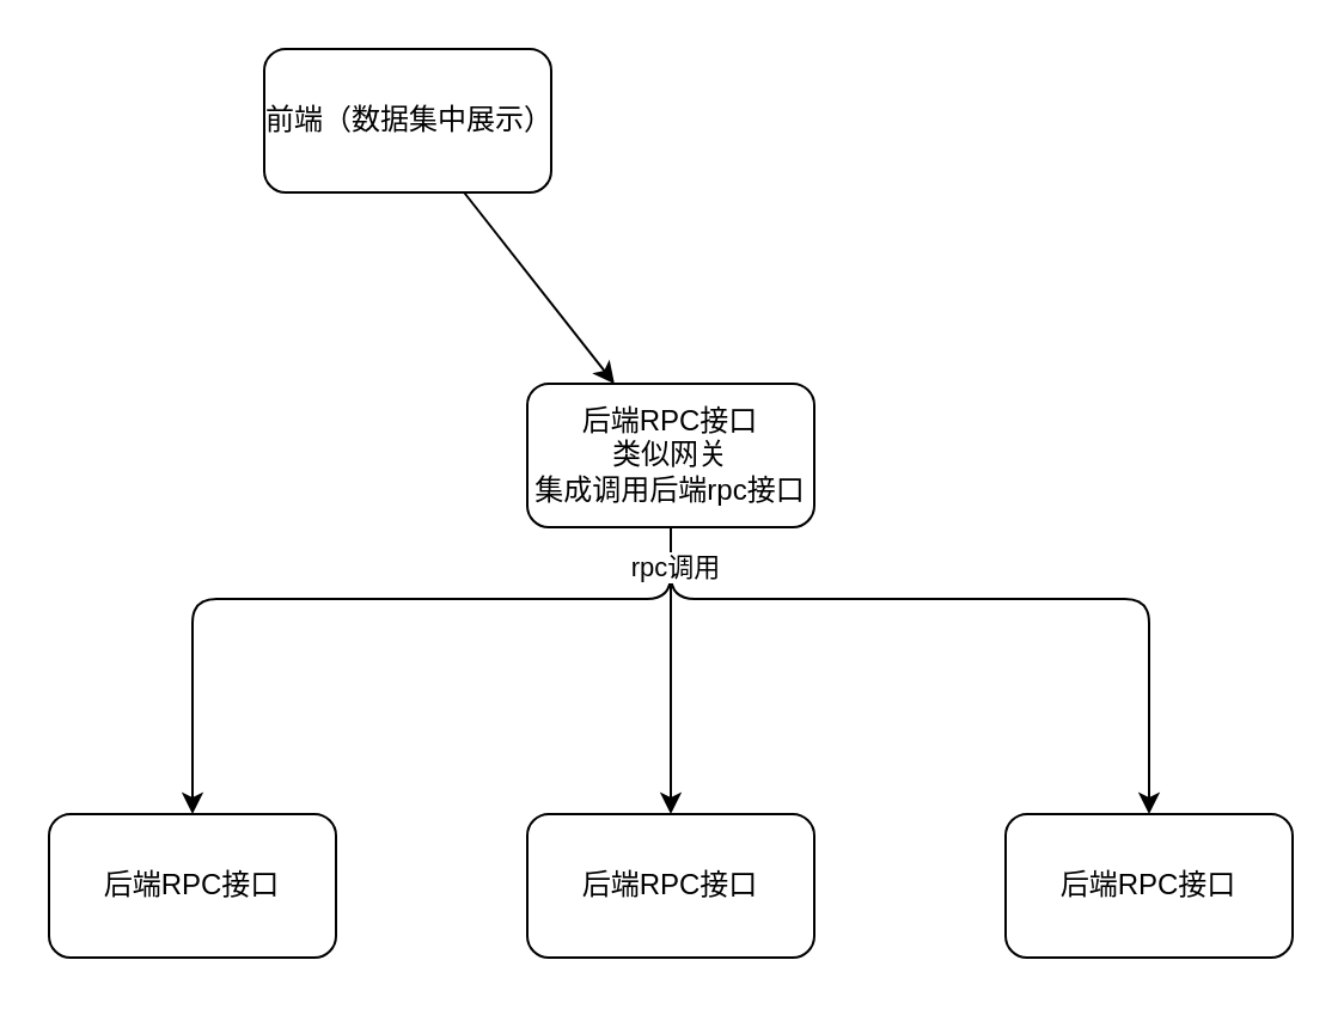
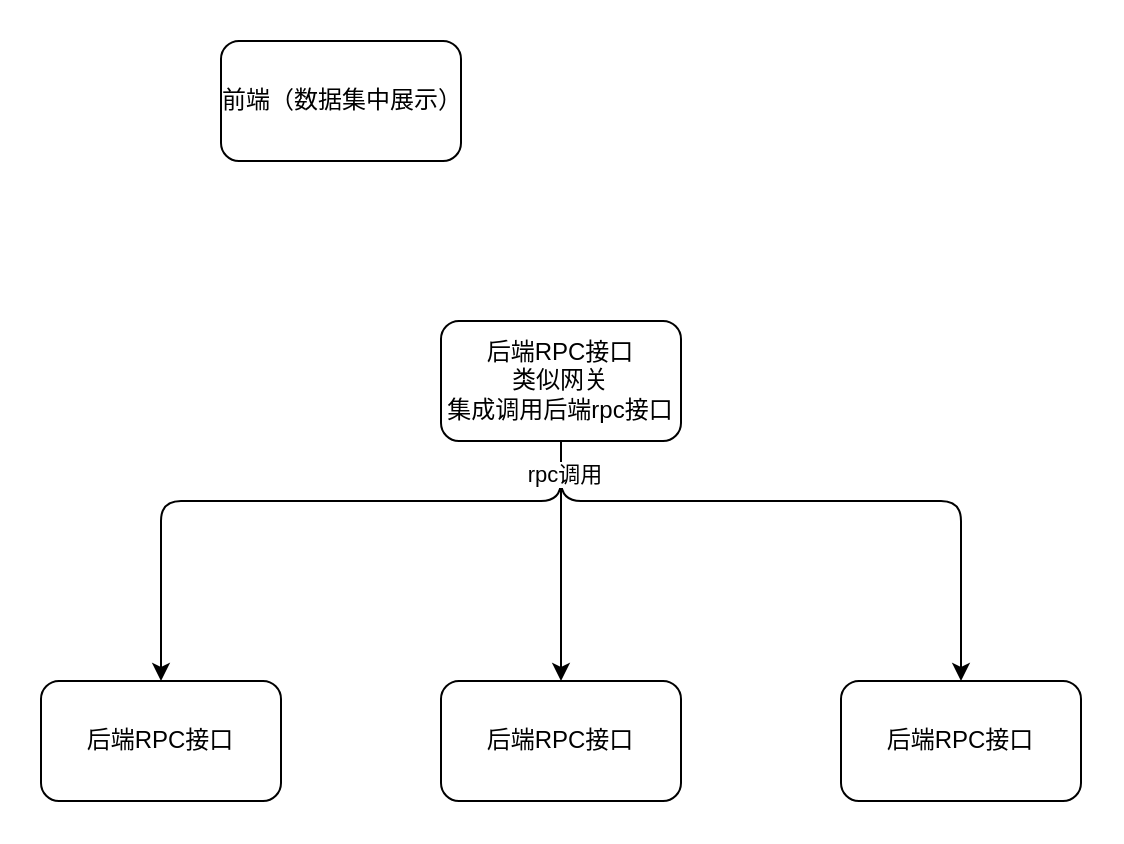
  <mxCell id="0" />
  <mxCell id="1" parent="0" />
- <mxCell id="2" value="" style="edgeStyle=none;html=1;" parent="1" source="3" target="8" edge="1"><mxGeometry relative="1" as="geometry" /></mxCell>
  <mxCell id="3" value="前端（数据集中展示）" style="rounded=1;whiteSpace=wrap;html=1;" parent="1" vertex="1"><mxGeometry x="110" y="20" width="120" height="60" as="geometry" /></mxCell>
  <mxCell id="4" style="edgeStyle=orthogonalEdgeStyle;html=1;exitX=0.5;exitY=1;exitDx=0;exitDy=0;entryX=0.5;entryY=0;entryDx=0;entryDy=0;" parent="1" source="8" target="9" edge="1"><mxGeometry relative="1" as="geometry"><Array as="points"><mxPoint x="280" y="250" /><mxPoint x="80" y="250" /></Array></mxGeometry></mxCell>
  <mxCell id="5" style="edgeStyle=none;html=1;exitX=0.5;exitY=1;exitDx=0;exitDy=0;" parent="1" source="8" target="10" edge="1"><mxGeometry relative="1" as="geometry" /></mxCell>
  <mxCell id="6" style="edgeStyle=orthogonalEdgeStyle;html=1;exitX=0.5;exitY=1;exitDx=0;exitDy=0;entryX=0.5;entryY=0;entryDx=0;entryDy=0;" parent="1" source="8" target="11" edge="1"><mxGeometry relative="1" as="geometry"><Array as="points"><mxPoint x="280" y="250" /><mxPoint x="480" y="250" /></Array></mxGeometry></mxCell>
  <mxCell id="7" value="rpc调用" style="edgeLabel;html=1;align=center;verticalAlign=middle;resizable=0;points=[];" vertex="1" connectable="0" parent="6"><mxGeometry x="-0.9" y="1" relative="1" as="geometry"><mxPoint as="offset" /></mxGeometry></mxCell>
  <mxCell id="8" value="后端RPC接口&lt;div&gt;类似网关&lt;/div&gt;&lt;div&gt;集成调用后端rpc接口&lt;/div&gt;" style="whiteSpace=wrap;html=1;rounded=1;" parent="1" vertex="1"><mxGeometry x="220" y="160" width="120" height="60" as="geometry" /></mxCell>
  <mxCell id="9" value="后端RPC接口" style="rounded=1;whiteSpace=wrap;html=1;" parent="1" vertex="1"><mxGeometry x="20" y="340" width="120" height="60" as="geometry" /></mxCell>
  <mxCell id="10" value="后端RPC接口" style="rounded=1;whiteSpace=wrap;html=1;" parent="1" vertex="1"><mxGeometry x="220" y="340" width="120" height="60" as="geometry" /></mxCell>
  <mxCell id="11" value="后端RPC接口" style="rounded=1;whiteSpace=wrap;html=1;" parent="1" vertex="1"><mxGeometry x="420" y="340" width="120" height="60" as="geometry" /></mxCell>
